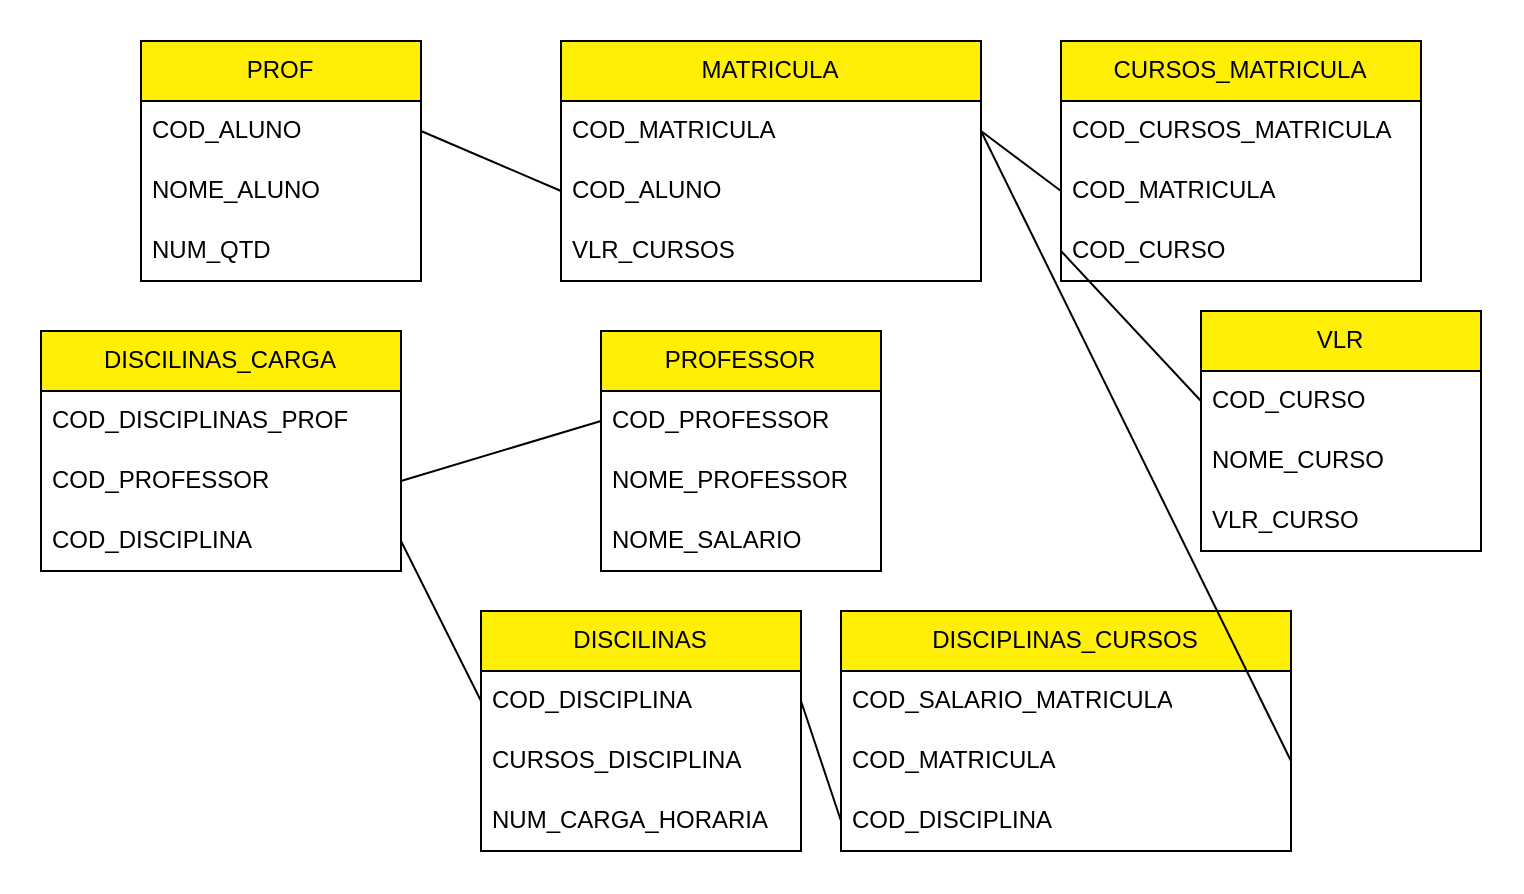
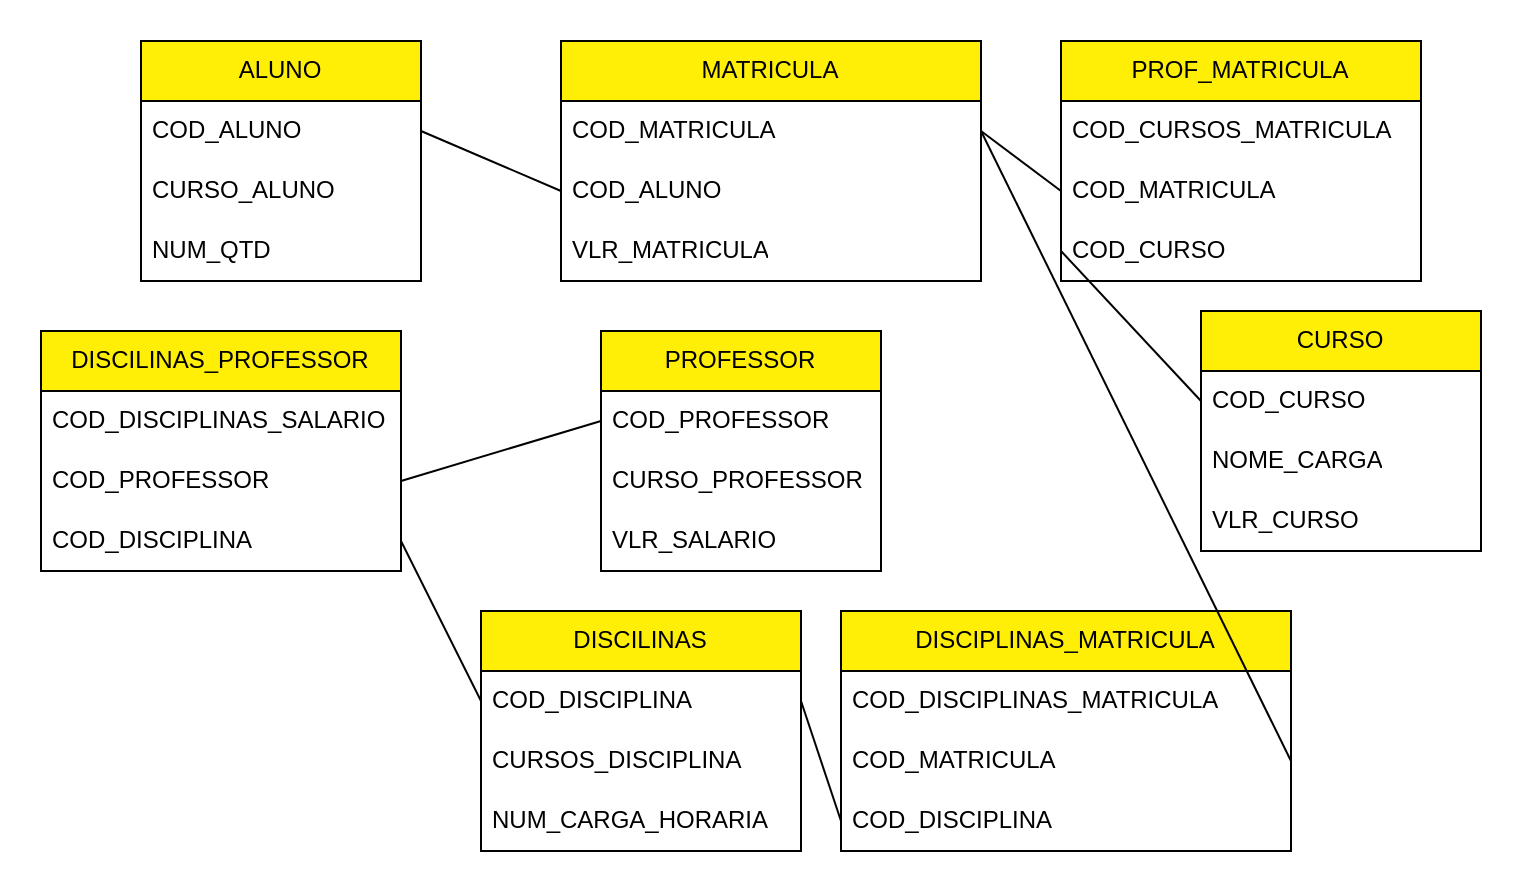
  <mxCell id="0" />
  <mxCell id="1" parent="0" />
- <mxCell id="2" value="PROF" style="swimlane;fontStyle=0;childLayout=stackLayout;horizontal=1;startSize=30;horizontalStack=0;resizeParent=1;resizeParentMax=0;resizeLast=0;collapsible=1;marginBottom=0;whiteSpace=wrap;html=1;fillColor=#FFEE05;" vertex="1" parent="1"><mxGeometry x="70" y="20" width="140" height="120" as="geometry" /></mxCell>
+ <mxCell id="2" value="ALUNO" style="swimlane;fontStyle=0;childLayout=stackLayout;horizontal=1;startSize=30;horizontalStack=0;resizeParent=1;resizeParentMax=0;resizeLast=0;collapsible=1;marginBottom=0;whiteSpace=wrap;html=1;fillColor=#FFEE05;" vertex="1" parent="1"><mxGeometry x="70" y="20" width="140" height="120" as="geometry" /></mxCell>
  <mxCell id="3" value="COD_ALUNO" style="text;strokeColor=none;fillColor=none;align=left;verticalAlign=middle;spacingLeft=4;spacingRight=4;overflow=hidden;points=[[0,0.5],[1,0.5]];portConstraint=eastwest;rotatable=0;whiteSpace=wrap;html=1;" vertex="1" parent="2"><mxGeometry y="30" width="140" height="30" as="geometry" /></mxCell>
- <mxCell id="4" value="NOME_ALUNO" style="text;strokeColor=none;fillColor=none;align=left;verticalAlign=middle;spacingLeft=4;spacingRight=4;overflow=hidden;points=[[0,0.5],[1,0.5]];portConstraint=eastwest;rotatable=0;whiteSpace=wrap;html=1;" vertex="1" parent="2"><mxGeometry y="60" width="140" height="30" as="geometry" /></mxCell>
+ <mxCell id="4" value="CURSO_ALUNO" style="text;strokeColor=none;fillColor=none;align=left;verticalAlign=middle;spacingLeft=4;spacingRight=4;overflow=hidden;points=[[0,0.5],[1,0.5]];portConstraint=eastwest;rotatable=0;whiteSpace=wrap;html=1;" vertex="1" parent="2"><mxGeometry y="60" width="140" height="30" as="geometry" /></mxCell>
  <mxCell id="5" value="NUM_QTD" style="text;strokeColor=none;fillColor=none;align=left;verticalAlign=middle;spacingLeft=4;spacingRight=4;overflow=hidden;points=[[0,0.5],[1,0.5]];portConstraint=eastwest;rotatable=0;whiteSpace=wrap;html=1;" vertex="1" parent="2"><mxGeometry y="90" width="140" height="30" as="geometry" /></mxCell>
- <mxCell id="6" value="VLR" style="swimlane;fontStyle=0;childLayout=stackLayout;horizontal=1;startSize=30;horizontalStack=0;resizeParent=1;resizeParentMax=0;resizeLast=0;collapsible=1;marginBottom=0;whiteSpace=wrap;html=1;fillColor=#FFEE05;" vertex="1" parent="1"><mxGeometry x="600" y="155" width="140" height="120" as="geometry" /></mxCell>
+ <mxCell id="6" value="CURSO" style="swimlane;fontStyle=0;childLayout=stackLayout;horizontal=1;startSize=30;horizontalStack=0;resizeParent=1;resizeParentMax=0;resizeLast=0;collapsible=1;marginBottom=0;whiteSpace=wrap;html=1;fillColor=#FFEE05;" vertex="1" parent="1"><mxGeometry x="600" y="155" width="140" height="120" as="geometry" /></mxCell>
  <mxCell id="7" value="COD_CURSO" style="text;strokeColor=none;fillColor=none;align=left;verticalAlign=middle;spacingLeft=4;spacingRight=4;overflow=hidden;points=[[0,0.5],[1,0.5]];portConstraint=eastwest;rotatable=0;whiteSpace=wrap;html=1;" vertex="1" parent="6"><mxGeometry y="30" width="140" height="30" as="geometry" /></mxCell>
- <mxCell id="8" value="NOME_CURSO" style="text;strokeColor=none;fillColor=none;align=left;verticalAlign=middle;spacingLeft=4;spacingRight=4;overflow=hidden;points=[[0,0.5],[1,0.5]];portConstraint=eastwest;rotatable=0;whiteSpace=wrap;html=1;" vertex="1" parent="6"><mxGeometry y="60" width="140" height="30" as="geometry" /></mxCell>
+ <mxCell id="8" value="NOME_CARGA" style="text;strokeColor=none;fillColor=none;align=left;verticalAlign=middle;spacingLeft=4;spacingRight=4;overflow=hidden;points=[[0,0.5],[1,0.5]];portConstraint=eastwest;rotatable=0;whiteSpace=wrap;html=1;" vertex="1" parent="6"><mxGeometry y="60" width="140" height="30" as="geometry" /></mxCell>
  <mxCell id="9" value="VLR_CURSO" style="text;strokeColor=none;fillColor=none;align=left;verticalAlign=middle;spacingLeft=4;spacingRight=4;overflow=hidden;points=[[0,0.5],[1,0.5]];portConstraint=eastwest;rotatable=0;whiteSpace=wrap;html=1;" vertex="1" parent="6"><mxGeometry y="90" width="140" height="30" as="geometry" /></mxCell>
  <mxCell id="10" value="DISCILINAS" style="swimlane;fontStyle=0;childLayout=stackLayout;horizontal=1;startSize=30;horizontalStack=0;resizeParent=1;resizeParentMax=0;resizeLast=0;collapsible=1;marginBottom=0;whiteSpace=wrap;html=1;fillColor=#FFEE05;" vertex="1" parent="1"><mxGeometry x="240" y="305" width="160" height="120" as="geometry" /></mxCell>
  <mxCell id="11" value="COD_DISCIPLINA" style="text;strokeColor=none;fillColor=none;align=left;verticalAlign=middle;spacingLeft=4;spacingRight=4;overflow=hidden;points=[[0,0.5],[1,0.5]];portConstraint=eastwest;rotatable=0;whiteSpace=wrap;html=1;" vertex="1" parent="10"><mxGeometry y="30" width="160" height="30" as="geometry" /></mxCell>
  <mxCell id="12" value="CURSOS_DISCIPLINA" style="text;strokeColor=none;fillColor=none;align=left;verticalAlign=middle;spacingLeft=4;spacingRight=4;overflow=hidden;points=[[0,0.5],[1,0.5]];portConstraint=eastwest;rotatable=0;whiteSpace=wrap;html=1;" vertex="1" parent="10"><mxGeometry y="60" width="160" height="30" as="geometry" /></mxCell>
  <mxCell id="13" value="NUM_CARGA_HORARIA" style="text;strokeColor=none;fillColor=none;align=left;verticalAlign=middle;spacingLeft=4;spacingRight=4;overflow=hidden;points=[[0,0.5],[1,0.5]];portConstraint=eastwest;rotatable=0;whiteSpace=wrap;html=1;" vertex="1" parent="10"><mxGeometry y="90" width="160" height="30" as="geometry" /></mxCell>
  <mxCell id="14" value="PROFESSOR" style="swimlane;fontStyle=0;childLayout=stackLayout;horizontal=1;startSize=30;horizontalStack=0;resizeParent=1;resizeParentMax=0;resizeLast=0;collapsible=1;marginBottom=0;whiteSpace=wrap;html=1;fillColor=#FFEE05;" vertex="1" parent="1"><mxGeometry x="300" y="165" width="140" height="120" as="geometry" /></mxCell>
  <mxCell id="15" value="COD_PROFESSOR" style="text;strokeColor=none;fillColor=none;align=left;verticalAlign=middle;spacingLeft=4;spacingRight=4;overflow=hidden;points=[[0,0.5],[1,0.5]];portConstraint=eastwest;rotatable=0;whiteSpace=wrap;html=1;" vertex="1" parent="14"><mxGeometry y="30" width="140" height="30" as="geometry" /></mxCell>
- <mxCell id="16" value="NOME_PROFESSOR" style="text;strokeColor=none;fillColor=none;align=left;verticalAlign=middle;spacingLeft=4;spacingRight=4;overflow=hidden;points=[[0,0.5],[1,0.5]];portConstraint=eastwest;rotatable=0;whiteSpace=wrap;html=1;" vertex="1" parent="14"><mxGeometry y="60" width="140" height="30" as="geometry" /></mxCell>
- <mxCell id="17" value="NOME_SALARIO" style="text;strokeColor=none;fillColor=none;align=left;verticalAlign=middle;spacingLeft=4;spacingRight=4;overflow=hidden;points=[[0,0.5],[1,0.5]];portConstraint=eastwest;rotatable=0;whiteSpace=wrap;html=1;" vertex="1" parent="14"><mxGeometry y="90" width="140" height="30" as="geometry" /></mxCell>
+ <mxCell id="16" value="CURSO_PROFESSOR" style="text;strokeColor=none;fillColor=none;align=left;verticalAlign=middle;spacingLeft=4;spacingRight=4;overflow=hidden;points=[[0,0.5],[1,0.5]];portConstraint=eastwest;rotatable=0;whiteSpace=wrap;html=1;" vertex="1" parent="14"><mxGeometry y="60" width="140" height="30" as="geometry" /></mxCell>
+ <mxCell id="17" value="VLR_SALARIO" style="text;strokeColor=none;fillColor=none;align=left;verticalAlign=middle;spacingLeft=4;spacingRight=4;overflow=hidden;points=[[0,0.5],[1,0.5]];portConstraint=eastwest;rotatable=0;whiteSpace=wrap;html=1;" vertex="1" parent="14"><mxGeometry y="90" width="140" height="30" as="geometry" /></mxCell>
  <mxCell id="18" value="MATRICULA" style="swimlane;fontStyle=0;childLayout=stackLayout;horizontal=1;startSize=30;horizontalStack=0;resizeParent=1;resizeParentMax=0;resizeLast=0;collapsible=1;marginBottom=0;whiteSpace=wrap;html=1;fillColor=#FFEE05;" vertex="1" parent="1"><mxGeometry x="280" y="20" width="210" height="120" as="geometry" /></mxCell>
  <mxCell id="19" value="COD_MATRICULA" style="text;strokeColor=none;fillColor=none;align=left;verticalAlign=middle;spacingLeft=4;spacingRight=4;overflow=hidden;points=[[0,0.5],[1,0.5]];portConstraint=eastwest;rotatable=0;whiteSpace=wrap;html=1;" vertex="1" parent="18"><mxGeometry y="30" width="210" height="30" as="geometry" /></mxCell>
  <mxCell id="20" value="COD_ALUNO" style="text;strokeColor=none;fillColor=none;align=left;verticalAlign=middle;spacingLeft=4;spacingRight=4;overflow=hidden;points=[[0,0.5],[1,0.5]];portConstraint=eastwest;rotatable=0;whiteSpace=wrap;html=1;" vertex="1" parent="18"><mxGeometry y="60" width="210" height="30" as="geometry" /></mxCell>
- <mxCell id="21" value="VLR_CURSOS" style="text;strokeColor=none;fillColor=none;align=left;verticalAlign=middle;spacingLeft=4;spacingRight=4;overflow=hidden;points=[[0,0.5],[1,0.5]];portConstraint=eastwest;rotatable=0;whiteSpace=wrap;html=1;" vertex="1" parent="18"><mxGeometry y="90" width="210" height="30" as="geometry" /></mxCell>
+ <mxCell id="21" value="VLR_MATRICULA" style="text;strokeColor=none;fillColor=none;align=left;verticalAlign=middle;spacingLeft=4;spacingRight=4;overflow=hidden;points=[[0,0.5],[1,0.5]];portConstraint=eastwest;rotatable=0;whiteSpace=wrap;html=1;" vertex="1" parent="18"><mxGeometry y="90" width="210" height="30" as="geometry" /></mxCell>
  <mxCell id="22" value="" style="endArrow=none;html=1;rounded=0;entryX=0;entryY=0.5;entryDx=0;entryDy=0;exitX=1;exitY=0.5;exitDx=0;exitDy=0;" edge="1" parent="1" source="3" target="20"><mxGeometry width="50" height="50" relative="1" as="geometry"><mxPoint x="400" y="235" as="sourcePoint" /><mxPoint x="450" y="185" as="targetPoint" /></mxGeometry></mxCell>
  <mxCell id="23" value="" style="endArrow=none;html=1;rounded=0;entryX=0;entryY=0.5;entryDx=0;entryDy=0;exitX=0;exitY=0.5;exitDx=0;exitDy=0;" edge="1" parent="1" source="39" target="7"><mxGeometry width="50" height="50" relative="1" as="geometry"><mxPoint x="490" y="125" as="sourcePoint" /><mxPoint x="530" y="260" as="targetPoint" /></mxGeometry></mxCell>
- <mxCell id="24" value="DISCILINAS_CARGA" style="swimlane;fontStyle=0;childLayout=stackLayout;horizontal=1;startSize=30;horizontalStack=0;resizeParent=1;resizeParentMax=0;resizeLast=0;collapsible=1;marginBottom=0;whiteSpace=wrap;html=1;fillColor=#FFEE05;" vertex="1" parent="1"><mxGeometry x="20" y="165" width="180" height="120" as="geometry" /></mxCell>
- <mxCell id="25" value="COD_DISCIPLINAS_PROF" style="text;strokeColor=none;fillColor=none;align=left;verticalAlign=middle;spacingLeft=4;spacingRight=4;overflow=hidden;points=[[0,0.5],[1,0.5]];portConstraint=eastwest;rotatable=0;whiteSpace=wrap;html=1;" vertex="1" parent="24"><mxGeometry y="30" width="180" height="30" as="geometry" /></mxCell>
+ <mxCell id="24" value="DISCILINAS_PROFESSOR" style="swimlane;fontStyle=0;childLayout=stackLayout;horizontal=1;startSize=30;horizontalStack=0;resizeParent=1;resizeParentMax=0;resizeLast=0;collapsible=1;marginBottom=0;whiteSpace=wrap;html=1;fillColor=#FFEE05;" vertex="1" parent="1"><mxGeometry x="20" y="165" width="180" height="120" as="geometry" /></mxCell>
+ <mxCell id="25" value="COD_DISCIPLINAS_SALARIO" style="text;strokeColor=none;fillColor=none;align=left;verticalAlign=middle;spacingLeft=4;spacingRight=4;overflow=hidden;points=[[0,0.5],[1,0.5]];portConstraint=eastwest;rotatable=0;whiteSpace=wrap;html=1;" vertex="1" parent="24"><mxGeometry y="30" width="180" height="30" as="geometry" /></mxCell>
  <mxCell id="26" value="COD_PROFESSOR" style="text;strokeColor=none;fillColor=none;align=left;verticalAlign=middle;spacingLeft=4;spacingRight=4;overflow=hidden;points=[[0,0.5],[1,0.5]];portConstraint=eastwest;rotatable=0;whiteSpace=wrap;html=1;" vertex="1" parent="24"><mxGeometry y="60" width="180" height="30" as="geometry" /></mxCell>
  <mxCell id="27" value="COD_DISCIPLINA" style="text;strokeColor=none;fillColor=none;align=left;verticalAlign=middle;spacingLeft=4;spacingRight=4;overflow=hidden;points=[[0,0.5],[1,0.5]];portConstraint=eastwest;rotatable=0;whiteSpace=wrap;html=1;" vertex="1" parent="24"><mxGeometry y="90" width="180" height="30" as="geometry" /></mxCell>
  <mxCell id="28" value="" style="endArrow=none;html=1;rounded=0;entryX=0;entryY=0.5;entryDx=0;entryDy=0;exitX=1;exitY=0.5;exitDx=0;exitDy=0;" edge="1" parent="1" source="27" target="11"><mxGeometry width="50" height="50" relative="1" as="geometry"><mxPoint x="330" y="190" as="sourcePoint" /><mxPoint x="170" y="290" as="targetPoint" /></mxGeometry></mxCell>
- <mxCell id="29" value="DISCIPLINAS_CURSOS" style="swimlane;fontStyle=0;childLayout=stackLayout;horizontal=1;startSize=30;horizontalStack=0;resizeParent=1;resizeParentMax=0;resizeLast=0;collapsible=1;marginBottom=0;whiteSpace=wrap;html=1;fillColor=#FFEE05;" vertex="1" parent="1"><mxGeometry x="420" y="305" width="225" height="120" as="geometry" /></mxCell>
- <mxCell id="30" value="COD_SALARIO_MATRICULA" style="text;strokeColor=none;fillColor=none;align=left;verticalAlign=middle;spacingLeft=4;spacingRight=4;overflow=hidden;points=[[0,0.5],[1,0.5]];portConstraint=eastwest;rotatable=0;whiteSpace=wrap;html=1;" vertex="1" parent="29"><mxGeometry y="30" width="225" height="30" as="geometry" /></mxCell>
+ <mxCell id="29" value="DISCIPLINAS_MATRICULA" style="swimlane;fontStyle=0;childLayout=stackLayout;horizontal=1;startSize=30;horizontalStack=0;resizeParent=1;resizeParentMax=0;resizeLast=0;collapsible=1;marginBottom=0;whiteSpace=wrap;html=1;fillColor=#FFEE05;" vertex="1" parent="1"><mxGeometry x="420" y="305" width="225" height="120" as="geometry" /></mxCell>
+ <mxCell id="30" value="COD_DISCIPLINAS_MATRICULA" style="text;strokeColor=none;fillColor=none;align=left;verticalAlign=middle;spacingLeft=4;spacingRight=4;overflow=hidden;points=[[0,0.5],[1,0.5]];portConstraint=eastwest;rotatable=0;whiteSpace=wrap;html=1;" vertex="1" parent="29"><mxGeometry y="30" width="225" height="30" as="geometry" /></mxCell>
  <mxCell id="31" value="COD_MATRICULA" style="text;strokeColor=none;fillColor=none;align=left;verticalAlign=middle;spacingLeft=4;spacingRight=4;overflow=hidden;points=[[0,0.5],[1,0.5]];portConstraint=eastwest;rotatable=0;whiteSpace=wrap;html=1;" vertex="1" parent="29"><mxGeometry y="60" width="225" height="30" as="geometry" /></mxCell>
  <mxCell id="32" value="COD_DISCIPLINA" style="text;strokeColor=none;fillColor=none;align=left;verticalAlign=middle;spacingLeft=4;spacingRight=4;overflow=hidden;points=[[0,0.5],[1,0.5]];portConstraint=eastwest;rotatable=0;whiteSpace=wrap;html=1;" vertex="1" parent="29"><mxGeometry y="90" width="225" height="30" as="geometry" /></mxCell>
  <mxCell id="33" value="" style="endArrow=none;html=1;rounded=0;entryX=1;entryY=0.5;entryDx=0;entryDy=0;exitX=1;exitY=0.5;exitDx=0;exitDy=0;" edge="1" parent="1" source="31" target="19"><mxGeometry width="50" height="50" relative="1" as="geometry"><mxPoint x="702.5" y="330" as="sourcePoint" /><mxPoint x="480" y="155" as="targetPoint" /></mxGeometry></mxCell>
  <mxCell id="34" value="" style="endArrow=none;html=1;rounded=0;entryX=0;entryY=0.5;entryDx=0;entryDy=0;exitX=1;exitY=0.5;exitDx=0;exitDy=0;" edge="1" parent="1" source="26" target="15"><mxGeometry width="50" height="50" relative="1" as="geometry"><mxPoint x="665" y="315" as="sourcePoint" /><mxPoint x="520" y="165" as="targetPoint" /></mxGeometry></mxCell>
  <mxCell id="35" value="" style="endArrow=none;html=1;rounded=0;entryX=1;entryY=0.5;entryDx=0;entryDy=0;exitX=0;exitY=0.5;exitDx=0;exitDy=0;" edge="1" parent="1" source="32" target="11"><mxGeometry width="50" height="50" relative="1" as="geometry"><mxPoint x="260" y="235" as="sourcePoint" /><mxPoint x="210" y="205" as="targetPoint" /></mxGeometry></mxCell>
- <mxCell id="36" value="CURSOS_MATRICULA" style="swimlane;fontStyle=0;childLayout=stackLayout;horizontal=1;startSize=30;horizontalStack=0;resizeParent=1;resizeParentMax=0;resizeLast=0;collapsible=1;marginBottom=0;whiteSpace=wrap;html=1;fillColor=#FFEE05;" vertex="1" parent="1"><mxGeometry x="530" y="20" width="180" height="120" as="geometry" /></mxCell>
+ <mxCell id="36" value="PROF_MATRICULA" style="swimlane;fontStyle=0;childLayout=stackLayout;horizontal=1;startSize=30;horizontalStack=0;resizeParent=1;resizeParentMax=0;resizeLast=0;collapsible=1;marginBottom=0;whiteSpace=wrap;html=1;fillColor=#FFEE05;" vertex="1" parent="1"><mxGeometry x="530" y="20" width="180" height="120" as="geometry" /></mxCell>
  <mxCell id="37" value="COD_CURSOS_MATRICULA" style="text;strokeColor=none;fillColor=none;align=left;verticalAlign=middle;spacingLeft=4;spacingRight=4;overflow=hidden;points=[[0,0.5],[1,0.5]];portConstraint=eastwest;rotatable=0;whiteSpace=wrap;html=1;" vertex="1" parent="36"><mxGeometry y="30" width="180" height="30" as="geometry" /></mxCell>
  <mxCell id="38" value="COD_MATRICULA" style="text;strokeColor=none;fillColor=none;align=left;verticalAlign=middle;spacingLeft=4;spacingRight=4;overflow=hidden;points=[[0,0.5],[1,0.5]];portConstraint=eastwest;rotatable=0;whiteSpace=wrap;html=1;" vertex="1" parent="36"><mxGeometry y="60" width="180" height="30" as="geometry" /></mxCell>
  <mxCell id="39" value="COD_CURSO" style="text;strokeColor=none;fillColor=none;align=left;verticalAlign=middle;spacingLeft=4;spacingRight=4;overflow=hidden;points=[[0,0.5],[1,0.5]];portConstraint=eastwest;rotatable=0;whiteSpace=wrap;html=1;" vertex="1" parent="36"><mxGeometry y="90" width="180" height="30" as="geometry" /></mxCell>
  <mxCell id="40" value="" style="endArrow=none;html=1;rounded=0;entryX=0;entryY=0.5;entryDx=0;entryDy=0;exitX=1;exitY=0.5;exitDx=0;exitDy=0;" edge="1" parent="1" source="19" target="38"><mxGeometry width="50" height="50" relative="1" as="geometry"><mxPoint x="500" y="135" as="sourcePoint" /><mxPoint x="660" y="220" as="targetPoint" /></mxGeometry></mxCell>
